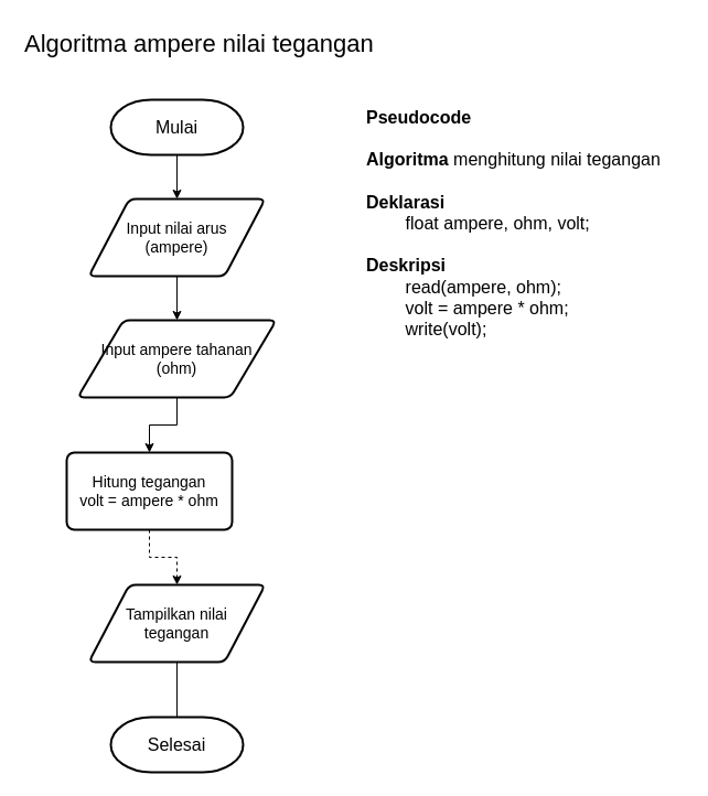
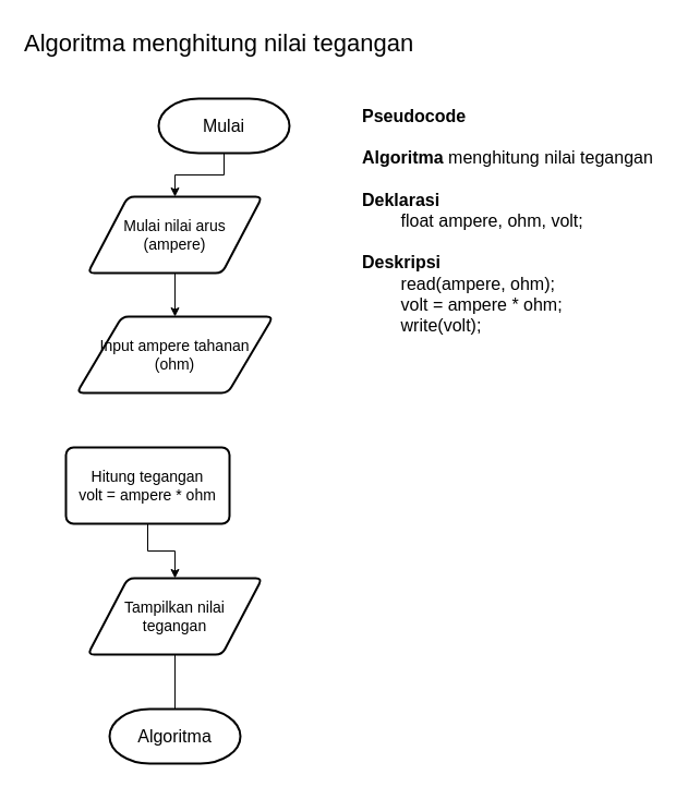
  <mxCell id="0" />
  <mxCell id="1" parent="0" />
  <mxCell id="2" value="" style="edgeStyle=orthogonalEdgeStyle;rounded=0;orthogonalLoop=1;jettySize=auto;html=1;" parent="1" source="3" target="5" edge="1"><mxGeometry relative="1" as="geometry" /></mxCell>
- <mxCell id="3" value="&lt;font style=&quot;font-size: 16px;&quot;&gt;Mulai&lt;/font&gt;" style="strokeWidth=2;html=1;shape=mxgraph.flowchart.terminator;whiteSpace=wrap;" parent="1" vertex="1"><mxGeometry x="100" y="90" width="120" height="50" as="geometry" /></mxCell>
+ <mxCell id="3" value="&lt;font style=&quot;font-size: 16px;&quot;&gt;Mulai&lt;/font&gt;" style="strokeWidth=2;html=1;shape=mxgraph.flowchart.terminator;whiteSpace=wrap;" parent="1" vertex="1"><mxGeometry x="145" y="90" width="120" height="50" as="geometry" /></mxCell>
  <mxCell id="4" value="" style="edgeStyle=orthogonalEdgeStyle;rounded=0;orthogonalLoop=1;jettySize=auto;html=1;" parent="1" source="5" target="7" edge="1"><mxGeometry relative="1" as="geometry" /></mxCell>
- <mxCell id="5" value="&lt;font style=&quot;font-size: 14px;&quot;&gt;Input nilai arus&lt;/font&gt;&lt;div style=&quot;font-size: 14px;&quot;&gt;&lt;font style=&quot;font-size: 14px;&quot;&gt;(ampere)&lt;/font&gt;&lt;/div&gt;" style="shape=parallelogram;html=1;strokeWidth=2;perimeter=parallelogramPerimeter;whiteSpace=wrap;rounded=1;arcSize=12;size=0.23;" parent="1" vertex="1"><mxGeometry x="80" y="180" width="160" height="70" as="geometry" /></mxCell>
- <mxCell id="6" value="" style="edgeStyle=orthogonalEdgeStyle;rounded=0;orthogonalLoop=1;jettySize=auto;html=1;" parent="1" source="7" target="9" edge="1"><mxGeometry relative="1" as="geometry" /></mxCell>
+ <mxCell id="5" value="&lt;font style=&quot;font-size: 14px;&quot;&gt;Mulai nilai arus&lt;/font&gt;&lt;div style=&quot;font-size: 14px;&quot;&gt;&lt;font style=&quot;font-size: 14px;&quot;&gt;(ampere)&lt;/font&gt;&lt;/div&gt;" style="shape=parallelogram;html=1;strokeWidth=2;perimeter=parallelogramPerimeter;whiteSpace=wrap;rounded=1;arcSize=12;size=0.23;" parent="1" vertex="1"><mxGeometry x="80" y="180" width="160" height="70" as="geometry" /></mxCell>
  <mxCell id="7" value="&lt;font style=&quot;font-size: 14px;&quot;&gt;Input ampere tahanan&lt;/font&gt;&lt;div style=&quot;font-size: 14px;&quot;&gt;&lt;font style=&quot;font-size: 14px;&quot;&gt;(ohm)&lt;/font&gt;&lt;/div&gt;" style="shape=parallelogram;html=1;strokeWidth=2;perimeter=parallelogramPerimeter;whiteSpace=wrap;rounded=1;arcSize=12;size=0.23;" parent="1" vertex="1"><mxGeometry x="70" y="290" width="180" height="70" as="geometry" /></mxCell>
- <mxCell id="8" value="" style="edgeStyle=orthogonalEdgeStyle;rounded=0;orthogonalLoop=1;jettySize=auto;html=1;dashed=1;" parent="1" source="9" target="11" edge="1"><mxGeometry relative="1" as="geometry" /></mxCell>
+ <mxCell id="8" value="" style="edgeStyle=orthogonalEdgeStyle;rounded=0;orthogonalLoop=1;jettySize=auto;html=1;" parent="1" source="9" target="11" edge="1"><mxGeometry relative="1" as="geometry" /></mxCell>
  <mxCell id="9" value="&lt;font style=&quot;font-size: 14px;&quot;&gt;Hitung tegangan&lt;/font&gt;&lt;div style=&quot;font-size: 14px;&quot;&gt;&lt;font style=&quot;font-size: 14px;&quot;&gt;volt = ampere * ohm&lt;/font&gt;&lt;/div&gt;" style="rounded=1;whiteSpace=wrap;html=1;absoluteArcSize=1;arcSize=14;strokeWidth=2;" parent="1" vertex="1"><mxGeometry x="60" y="410" width="150" height="70" as="geometry" /></mxCell>
  <mxCell id="10" value="" style="edgeStyle=orthogonalEdgeStyle;rounded=0;orthogonalLoop=1;jettySize=auto;html=1;endArrow=none;" parent="1" source="11" target="12" edge="1"><mxGeometry relative="1" as="geometry" /></mxCell>
  <mxCell id="11" value="&lt;span style=&quot;font-size: 14px;&quot;&gt;Tampilkan nilai&lt;/span&gt;&lt;div&gt;&lt;span style=&quot;font-size: 14px;&quot;&gt;tegangan&lt;/span&gt;&lt;/div&gt;" style="shape=parallelogram;html=1;strokeWidth=2;perimeter=parallelogramPerimeter;whiteSpace=wrap;rounded=1;arcSize=12;size=0.23;" parent="1" vertex="1"><mxGeometry x="80" y="530" width="160" height="70" as="geometry" /></mxCell>
- <mxCell id="12" value="&lt;span style=&quot;font-size: 16px;&quot;&gt;Selesai&lt;/span&gt;" style="strokeWidth=2;html=1;shape=mxgraph.flowchart.terminator;whiteSpace=wrap;" parent="1" vertex="1"><mxGeometry x="100" y="650" width="120" height="50" as="geometry" /></mxCell>
- <mxCell id="13" value="&lt;font style=&quot;font-size: 22px;&quot;&gt;Algoritma ampere nilai tegangan&lt;/font&gt;" style="text;html=1;align=left;verticalAlign=middle;resizable=0;points=[];autosize=1;strokeColor=none;fillColor=none;" vertex="1" parent="1"><mxGeometry x="20" y="20" width="380" height="40" as="geometry" /></mxCell>
+ <mxCell id="12" value="&lt;span style=&quot;font-size: 16px;&quot;&gt;Algoritma&lt;/span&gt;" style="strokeWidth=2;html=1;shape=mxgraph.flowchart.terminator;whiteSpace=wrap;" parent="1" vertex="1"><mxGeometry x="100" y="650" width="120" height="50" as="geometry" /></mxCell>
+ <mxCell id="13" value="&lt;font style=&quot;font-size: 22px;&quot;&gt;Algoritma menghitung nilai tegangan&lt;/font&gt;" style="text;html=1;align=left;verticalAlign=middle;resizable=0;points=[];autosize=1;strokeColor=none;fillColor=none;" vertex="1" parent="1"><mxGeometry x="20" y="20" width="380" height="40" as="geometry" /></mxCell>
  <mxCell id="14" value="&lt;font style=&quot;font-size: 16px;&quot;&gt;&lt;b&gt;Pseudocode&lt;/b&gt;&lt;/font&gt;&lt;div style=&quot;font-size: 16px;&quot;&gt;&lt;font style=&quot;font-size: 16px;&quot;&gt;&lt;br&gt;&lt;/font&gt;&lt;/div&gt;&lt;div style=&quot;font-size: 16px;&quot;&gt;&lt;font style=&quot;font-size: 16px;&quot;&gt;&lt;b&gt;Algoritma&lt;/b&gt; menghitung nilai tegangan&lt;/font&gt;&lt;/div&gt;&lt;div style=&quot;font-size: 16px;&quot;&gt;&lt;font style=&quot;font-size: 16px;&quot;&gt;&lt;br&gt;&lt;/font&gt;&lt;/div&gt;&lt;div style=&quot;font-size: 16px;&quot;&gt;&lt;font style=&quot;font-size: 16px;&quot;&gt;&lt;b&gt;Deklarasi&lt;/b&gt;&lt;/font&gt;&lt;/div&gt;&lt;div style=&quot;font-size: 16px;&quot;&gt;&lt;font style=&quot;font-size: 16px;&quot;&gt;&lt;span style=&quot;white-space: pre;&quot;&gt;&#09;&lt;/span&gt;float ampere, ohm, volt;&lt;br&gt;&lt;/font&gt;&lt;/div&gt;&lt;div style=&quot;font-size: 16px;&quot;&gt;&lt;font style=&quot;font-size: 16px;&quot;&gt;&lt;br&gt;&lt;/font&gt;&lt;/div&gt;&lt;div style=&quot;font-size: 16px;&quot;&gt;&lt;font style=&quot;font-size: 16px;&quot;&gt;&lt;b&gt;Deskripsi&lt;/b&gt;&lt;/font&gt;&lt;/div&gt;&lt;div style=&quot;font-size: 16px;&quot;&gt;&lt;font style=&quot;font-size: 16px;&quot;&gt;&lt;span style=&quot;white-space: pre;&quot;&gt;&#09;&lt;/span&gt;read(ampere, ohm);&lt;br&gt;&lt;/font&gt;&lt;/div&gt;&lt;div style=&quot;font-size: 16px;&quot;&gt;&lt;font style=&quot;font-size: 16px;&quot;&gt;&lt;span style=&quot;white-space: pre;&quot;&gt;&#09;&lt;/span&gt;volt = ampere * ohm;&lt;br&gt;&lt;/font&gt;&lt;/div&gt;&lt;div style=&quot;font-size: 16px;&quot;&gt;&lt;font style=&quot;font-size: 16px;&quot;&gt;&lt;span style=&quot;white-space: pre;&quot;&gt;&#09;&lt;/span&gt;write(volt);&lt;/font&gt;&lt;br&gt;&lt;/div&gt;" style="text;html=1;align=left;verticalAlign=top;resizable=0;points=[];autosize=1;strokeColor=none;fillColor=none;" vertex="1" parent="1"><mxGeometry x="330" y="90" width="290" height="220" as="geometry" /></mxCell>
